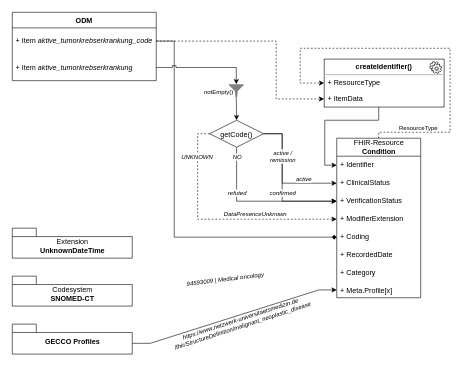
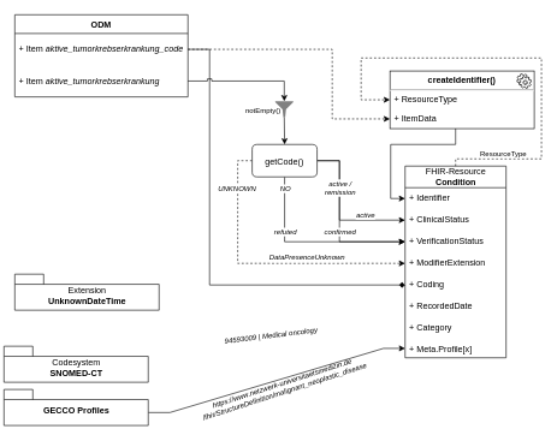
  <mxCell id="0" />
  <mxCell id="1" parent="0" />
  <mxCell id="2" style="edgeStyle=orthogonalEdgeStyle;rounded=0;orthogonalLoop=1;jettySize=auto;html=1;exitX=0.5;exitY=0;exitDx=0;exitDy=0;entryX=0;entryY=0.5;entryDx=0;entryDy=0;dashed=1;" parent="1" source="4" target="22" edge="1"><mxGeometry relative="1" as="geometry"><mxPoint x="481" y="143" as="targetPoint" /><Array as="points"><mxPoint x="631" y="220" /><mxPoint x="750" y="220" /><mxPoint x="750" y="80" /><mxPoint x="500" y="80" /><mxPoint x="500" y="138" /></Array></mxGeometry></mxCell>
  <mxCell id="3" value="ResourceType" style="edgeLabel;html=1;align=center;verticalAlign=middle;resizable=0;points=[];fontSize=10;" parent="2" vertex="1" connectable="0"><mxGeometry x="-0.886" y="-1" relative="1" as="geometry"><mxPoint x="40.5" y="-9.75" as="offset" /></mxGeometry></mxCell>
  <mxCell id="4" value="&lt;span style=&quot;font-weight: normal&quot;&gt;FHIR-Resource&lt;/span&gt;&lt;br&gt;Condition" style="swimlane;fontStyle=1;childLayout=stackLayout;horizontal=1;startSize=30;fillColor=none;horizontalStack=0;resizeParent=1;resizeParentMax=0;resizeLast=0;collapsible=1;marginBottom=0;html=1;" parent="1" vertex="1"><mxGeometry x="561" y="230" width="140" height="266" as="geometry" /></mxCell>
  <mxCell id="5" value="+ Identifier" style="text;strokeColor=none;fillColor=none;align=left;verticalAlign=top;spacingLeft=4;spacingRight=4;overflow=hidden;rotatable=0;points=[[0,0.5],[1,0.5]];portConstraint=eastwest;" parent="4" vertex="1"><mxGeometry y="30" width="140" height="30" as="geometry" /></mxCell>
  <mxCell id="6" value="+ ClinicalStatus" style="text;strokeColor=none;fillColor=none;align=left;verticalAlign=top;spacingLeft=4;spacingRight=4;overflow=hidden;rotatable=0;points=[[0,0.5],[1,0.5]];portConstraint=eastwest;" parent="4" vertex="1"><mxGeometry y="60" width="140" height="30" as="geometry" /></mxCell>
  <mxCell id="7" value="+ VerificationStatus" style="text;strokeColor=none;fillColor=none;align=left;verticalAlign=top;spacingLeft=4;spacingRight=4;overflow=hidden;rotatable=0;points=[[0,0.5],[1,0.5]];portConstraint=eastwest;" parent="4" vertex="1"><mxGeometry y="90" width="140" height="30" as="geometry" /></mxCell>
  <mxCell id="8" value="+ ModifierExtension" style="text;strokeColor=none;fillColor=none;align=left;verticalAlign=top;spacingLeft=4;spacingRight=4;overflow=hidden;rotatable=0;points=[[0,0.5],[1,0.5]];portConstraint=eastwest;" parent="4" vertex="1"><mxGeometry y="120" width="140" height="30" as="geometry" /></mxCell>
  <mxCell id="9" value="+ Coding" style="text;strokeColor=none;fillColor=none;align=left;verticalAlign=top;spacingLeft=4;spacingRight=4;overflow=hidden;rotatable=0;points=[[0,0.5],[1,0.5]];portConstraint=eastwest;" parent="4" vertex="1"><mxGeometry y="150" width="140" height="30" as="geometry" /></mxCell>
  <mxCell id="10" value="+ RecordedDate" style="text;strokeColor=none;fillColor=none;align=left;verticalAlign=top;spacingLeft=4;spacingRight=4;overflow=hidden;rotatable=0;points=[[0,0.5],[1,0.5]];portConstraint=eastwest;" parent="4" vertex="1"><mxGeometry y="180" width="140" height="30" as="geometry" /></mxCell>
  <mxCell id="11" value="+ Category" style="text;strokeColor=none;fillColor=none;align=left;verticalAlign=top;spacingLeft=4;spacingRight=4;overflow=hidden;rotatable=0;points=[[0,0.5],[1,0.5]];portConstraint=eastwest;" parent="4" vertex="1"><mxGeometry y="210" width="140" height="30" as="geometry" /></mxCell>
  <mxCell id="12" value="+ Meta.Profile[x]" style="text;strokeColor=none;fillColor=none;align=left;verticalAlign=top;spacingLeft=4;spacingRight=4;overflow=hidden;rotatable=0;points=[[0,0.5],[1,0.5]];portConstraint=eastwest;" parent="4" vertex="1"><mxGeometry y="240" width="140" height="26" as="geometry" /></mxCell>
  <mxCell id="13" value="ODM" style="swimlane;fontStyle=1;childLayout=stackLayout;horizontal=1;startSize=26;fillColor=none;horizontalStack=0;resizeParent=1;resizeParentMax=0;resizeLast=0;collapsible=1;marginBottom=0;" parent="1" vertex="1"><mxGeometry x="20" y="20" width="240" height="114" as="geometry" /></mxCell>
  <mxCell id="14" value="+ Item &lt;i&gt;aktive_tumorkrebserkrankung_code&lt;br&gt;&lt;/i&gt;" style="text;strokeColor=none;fillColor=none;align=left;verticalAlign=middle;spacingLeft=4;spacingRight=4;overflow=hidden;rotatable=0;points=[[0,0.5],[1,0.5]];portConstraint=eastwest;fontStyle=0;whiteSpace=wrap;html=1;" parent="13" vertex="1"><mxGeometry y="26" width="240" height="44" as="geometry" /></mxCell>
  <mxCell id="15" value="+ Item&amp;nbsp;&lt;i&gt;aktive_tumorkrebserkrankung&lt;/i&gt;" style="text;strokeColor=none;fillColor=none;align=left;verticalAlign=middle;spacingLeft=4;spacingRight=4;overflow=hidden;rotatable=0;points=[[0,0.5],[1,0.5]];portConstraint=eastwest;fontStyle=0;whiteSpace=wrap;html=1;" parent="13" vertex="1"><mxGeometry y="70" width="240" height="44" as="geometry" /></mxCell>
  <mxCell id="16" value="&lt;span style=&quot;font-weight: normal&quot;&gt;Extension&lt;/span&gt;&lt;br&gt;UnknownDateTime" style="shape=folder;fontStyle=1;spacingTop=10;tabWidth=40;tabHeight=14;tabPosition=left;html=1;" parent="1" vertex="1"><mxGeometry x="20" y="380" width="200" height="50" as="geometry" /></mxCell>
  <mxCell id="17" style="edgeStyle=entityRelationEdgeStyle;rounded=0;orthogonalLoop=1;jettySize=auto;html=1;exitX=0;exitY=0;exitDx=200;exitDy=32;exitPerimeter=0;entryX=0;entryY=0.5;entryDx=0;entryDy=0;startArrow=none;startFill=0;endArrow=classic;endFill=1;fontStyle=2" parent="1" source="19" target="12" edge="1"><mxGeometry relative="1" as="geometry" /></mxCell>
  <mxCell id="18" value="&lt;div&gt;&lt;font style=&quot;font-size: 10px&quot;&gt;&lt;span style=&quot;color: rgb(0 , 0 , 0) ; font-weight: 400 ; letter-spacing: normal ; text-align: center ; text-indent: 0px ; text-transform: none ; word-spacing: 0px ; display: inline ; float: none ; font-size: 10px&quot;&gt;https://www.netzwerk-universitaetsmedizin.de&lt;br&gt;&lt;/span&gt;&lt;/font&gt;&lt;font style=&quot;font-size: 10px&quot;&gt;&lt;span style=&quot;color: rgb(0 , 0 , 0) ; font-weight: 400 ; letter-spacing: normal ; text-align: center ; text-indent: 0px ; text-transform: none ; word-spacing: 0px ; display: inline ; float: none ; font-size: 10px&quot;&gt;/&lt;/span&gt;&lt;span style=&quot;color: rgb(0 , 0 , 0) ; font-weight: 400 ; letter-spacing: normal ; text-align: center ; text-indent: 0px ; text-transform: none ; word-spacing: 0px ; display: inline ; float: none ; font-size: 10px&quot;&gt;fhir/StructureDefinition/malignant_neoplastic_disease&lt;/span&gt;&lt;/font&gt;&lt;/div&gt;" style="edgeLabel;html=1;align=center;verticalAlign=middle;resizable=0;points=[];fontSize=10;rotation=342;fontStyle=2;fontFamily=Helvetica;labelBackgroundColor=none;" parent="17" vertex="1" connectable="0"><mxGeometry x="-0.262" y="-1" relative="1" as="geometry"><mxPoint x="54.99" y="-5.88" as="offset" /></mxGeometry></mxCell>
- <mxCell id="19" value="GECCO Profiles" style="shape=folder;fontStyle=1;spacingTop=10;tabWidth=40;tabHeight=14;tabPosition=left;html=1;" parent="1" vertex="1"><mxGeometry x="20" y="540" width="200" height="50" as="geometry" /></mxCell>
+ <mxCell id="19" value="GECCO Profiles" style="shape=folder;fontStyle=1;spacingTop=10;tabWidth=40;tabHeight=14;tabPosition=left;html=1;" parent="1" vertex="1"><mxGeometry x="5" y="540" width="200" height="50" as="geometry" /></mxCell>
  <mxCell id="20" value="&lt;p style=&quot;margin: 0px ; margin-top: 6px ; text-align: center&quot;&gt;&lt;b&gt;createIdentifier()&lt;/b&gt;&lt;/p&gt;&lt;hr&gt;&lt;p style=&quot;margin: 0px ; margin-left: 8px&quot;&gt;&lt;span style=&quot;color: rgba(0 , 0 , 0 , 0) ; font-family: monospace ; font-size: 0px&quot;&gt;%3CmxGraphModel%3E%3Croot%3E%3CmxCell%20id%3D%220%22%2F%3E%3CmxCell%20id%3D%221%22%20parent%3D%220%22%2F%3E%3CmxCell%20id%3D%222%22%20value%3D%22%2B%20Id%22%20style%3D%22text%3BstrokeColor%3Dnone%3BfillColor%3Dnone%3Balign%3Dleft%3BverticalAlign%3Dtop%3BspacingLeft%3D4%3BspacingRight%3D4%3Boverflow%3Dhidden%3Brotatable%3D0%3Bpoints%3D%5B%5B0%2C0.5%5D%2C%5B1%2C0.5%5D%5D%3BportConstraint%3Deastwest%3B%22%20vertex%3D%221%22%20parent%3D%221%22%3E%3CmxGeometry%20x%3D%22520%22%20y%3D%22270%22%20width%3D%22140%22%20height%3D%2230%22%20as%3D%22geometry%22%2F%3E%3C%2FmxCell%3E%3CmxCell%20id%3D%223%22%20value%3D%22%2B%20Identifier%22%20style%3D%22text%3BstrokeColor%3Dnone%3BfillColor%3Dnone%3Balign%3Dleft%3BverticalAlign%3Dtop%3BspacingLeft%3D4%3BspacingRight%3D4%3Boverflow%3Dhidden%3Brotatable%3D0%3Bpoints%3D%5B%5B0%2C0.5%5D%2C%5B1%2C0.5%5D%5D%3BportConstraint%3Deastwest%3B%22%20vertex%3D%221%22%20parent%3D%221%22%3E%3CmxGeometry%20x%3D%22520%22%20y%3D%22300%22%20width%3D%22140%22%20height%3D%2230%22%20as%3D%22geometry%22%2F%3E%3C%2FmxCell%3E%3C%2Froot%3E%3C%2FmxGraphModel%3E&lt;/span&gt;&lt;br&gt;&lt;/p&gt;" style="align=left;overflow=fill;html=1;dropTarget=0;labelBorderColor=none;" parent="1" vertex="1"><mxGeometry x="540" y="98" width="200" height="80" as="geometry" /></mxCell>
  <mxCell id="21" value="" style="shape=mxgraph.bpmn.service_task;html=1;outlineConnect=0;fontFamily=Helvetica;fontSize=12;fontColor=#000000;align=center;strokeColor=#000000;fillColor=#ffffff;" parent="20" vertex="1"><mxGeometry x="1" width="20" height="20" relative="1" as="geometry"><mxPoint x="-24" y="4" as="offset" /></mxGeometry></mxCell>
  <mxCell id="22" value="+ ResourceType" style="text;strokeColor=none;fillColor=none;align=left;verticalAlign=top;spacingLeft=4;spacingRight=4;overflow=hidden;rotatable=0;points=[[0,0.5],[1,0.5]];portConstraint=eastwest;" parent="1" vertex="1"><mxGeometry x="540" y="124.5" width="200" height="27" as="geometry" /></mxCell>
  <mxCell id="23" value="+ ItemData" style="text;strokeColor=none;fillColor=none;align=left;verticalAlign=top;spacingLeft=4;spacingRight=4;overflow=hidden;rotatable=0;points=[[0,0.5],[1,0.5]];portConstraint=eastwest;" parent="1" vertex="1"><mxGeometry x="540" y="151" width="200" height="27" as="geometry" /></mxCell>
- <mxCell id="24" value="&lt;span style=&quot;font-weight: normal&quot;&gt;Codesystem&lt;/span&gt;&lt;br&gt;SNOMED-CT" style="shape=folder;fontStyle=1;spacingTop=10;tabWidth=40;tabHeight=14;tabPosition=left;html=1;" parent="1" vertex="1"><mxGeometry x="20" y="460" width="200" height="50" as="geometry" /></mxCell>
+ <mxCell id="24" value="&lt;span style=&quot;font-weight: normal&quot;&gt;Codesystem&lt;/span&gt;&lt;br&gt;SNOMED-CT" style="shape=folder;fontStyle=1;spacingTop=10;tabWidth=40;tabHeight=14;tabPosition=left;html=1;" parent="1" vertex="1"><mxGeometry x="5" y="480" width="200" height="50" as="geometry" /></mxCell>
  <mxCell id="25" value="&lt;div&gt;&lt;span style=&quot;font-size: 10px&quot;&gt;94593009 | Medical oncology&lt;/span&gt;&lt;/div&gt;" style="text;html=1;align=center;verticalAlign=middle;resizable=0;points=[];autosize=1;rotation=353;fontFamily=Helvetica;fontStyle=2" parent="1" vertex="1"><mxGeometry x="300" y="455" width="150" height="20" as="geometry" /></mxCell>
  <mxCell id="26" style="edgeStyle=orthogonalEdgeStyle;rounded=0;orthogonalLoop=1;jettySize=auto;html=1;exitX=0.5;exitY=1;exitDx=0;exitDy=0;exitPerimeter=0;entryX=0.5;entryY=0;entryDx=0;entryDy=0;" parent="1" source="27" target="39" edge="1"><mxGeometry relative="1" as="geometry" /></mxCell>
  <mxCell id="27" value="" style="aspect=fixed;pointerEvents=1;shadow=0;dashed=0;html=1;strokeColor=none;labelPosition=center;verticalLabelPosition=bottom;verticalAlign=top;align=center;shape=mxgraph.mscae.enterprise.filter;fillColor=#808080;" parent="1" vertex="1"><mxGeometry x="381" y="140" width="25" height="22.5" as="geometry" /></mxCell>
  <mxCell id="28" style="rounded=0;orthogonalLoop=1;jettySize=auto;html=1;exitX=0.5;exitY=1;exitDx=0;exitDy=0;edgeStyle=orthogonalEdgeStyle;entryX=0;entryY=0.5;entryDx=0;entryDy=0;" parent="1" source="39" target="7" edge="1"><mxGeometry relative="1" as="geometry"><mxPoint x="448" y="389" as="targetPoint" /><mxPoint x="331" y="449" as="sourcePoint" /></mxGeometry></mxCell>
  <mxCell id="29" value="NO" style="edgeLabel;html=1;align=center;verticalAlign=middle;resizable=0;points=[];fontStyle=2;fontSize=10;" parent="28" vertex="1" connectable="0"><mxGeometry x="-0.511" relative="1" as="geometry"><mxPoint y="-48.0" as="offset" /></mxGeometry></mxCell>
  <mxCell id="30" value="&lt;i style=&quot;font-size: 10px;&quot;&gt;refuted&lt;/i&gt;" style="edgeLabel;html=1;align=center;verticalAlign=middle;resizable=0;points=[];fontSize=10;" parent="28" vertex="1" connectable="0"><mxGeometry x="-0.37" relative="1" as="geometry"><mxPoint y="-6.0" as="offset" /></mxGeometry></mxCell>
  <mxCell id="31" style="rounded=0;orthogonalLoop=1;jettySize=auto;html=1;exitX=0;exitY=0.5;exitDx=0;exitDy=0;edgeStyle=orthogonalEdgeStyle;dashed=1;" parent="1" source="39" target="8" edge="1"><mxGeometry relative="1" as="geometry"><mxPoint x="403" y="399" as="targetPoint" /><mxPoint x="251" y="369" as="sourcePoint" /></mxGeometry></mxCell>
  <mxCell id="32" value="UNKNOWN" style="edgeLabel;html=1;align=center;verticalAlign=middle;resizable=0;points=[];fontStyle=2;fontSize=10;" parent="31" vertex="1" connectable="0"><mxGeometry x="-0.547" y="2" relative="1" as="geometry"><mxPoint x="-3.51" y="-31.5" as="offset" /></mxGeometry></mxCell>
  <mxCell id="33" value="DataPresenceUnknown" style="edgeLabel;html=1;align=center;verticalAlign=middle;resizable=0;points=[];fontStyle=2;fontSize=10;" parent="31" vertex="1" connectable="0"><mxGeometry x="0.198" y="-1" relative="1" as="geometry"><mxPoint x="22.05" y="-9.03" as="offset" /></mxGeometry></mxCell>
  <mxCell id="34" style="edgeStyle=orthogonalEdgeStyle;rounded=0;orthogonalLoop=1;jettySize=auto;html=1;exitX=1;exitY=0.5;exitDx=0;exitDy=0;entryX=0;entryY=0.5;entryDx=0;entryDy=0;" parent="1" source="39" target="6" edge="1"><mxGeometry relative="1" as="geometry"><mxPoint x="470" y="349" as="targetPoint" /><Array as="points"><mxPoint x="470" y="223" /><mxPoint x="470" y="305" /></Array></mxGeometry></mxCell>
  <mxCell id="35" value="&lt;i style=&quot;font-size: 10px;&quot;&gt;active&lt;br style=&quot;font-size: 10px;&quot;&gt;&lt;/i&gt;" style="edgeLabel;html=1;align=center;verticalAlign=middle;resizable=0;points=[];fontSize=10;" parent="34" vertex="1" connectable="0"><mxGeometry x="0.447" y="2" relative="1" as="geometry"><mxPoint x="0.62" y="-6" as="offset" /></mxGeometry></mxCell>
  <mxCell id="36" style="edgeStyle=orthogonalEdgeStyle;rounded=0;orthogonalLoop=1;jettySize=auto;html=1;exitX=1;exitY=0.5;exitDx=0;exitDy=0;entryX=0;entryY=0.5;entryDx=0;entryDy=0;" parent="1" source="39" target="7" edge="1"><mxGeometry relative="1" as="geometry"><Array as="points"><mxPoint x="470" y="223" /><mxPoint x="470" y="335" /></Array></mxGeometry></mxCell>
  <mxCell id="37" value="active /&lt;br&gt;remission" style="edgeLabel;html=1;align=center;verticalAlign=middle;resizable=0;points=[];fontStyle=2;fontSize=10;" parent="36" vertex="1" connectable="0"><mxGeometry x="-0.409" relative="1" as="geometry"><mxPoint y="-0.6" as="offset" /></mxGeometry></mxCell>
  <mxCell id="38" value="&lt;i style=&quot;font-size: 10px;&quot;&gt;confirmed&lt;/i&gt;" style="edgeLabel;html=1;align=center;verticalAlign=middle;resizable=0;points=[];fontSize=10;" parent="36" vertex="1" connectable="0"><mxGeometry x="0.039" y="1" relative="1" as="geometry"><mxPoint x="-1" y="7.2" as="offset" /></mxGeometry></mxCell>
- <mxCell id="39" value="&lt;p style=&quot;line-height: 100%&quot;&gt;getCode()&lt;/p&gt;" style="rhombus;whiteSpace=wrap;html=1;aspect=fixed;verticalAlign=middle;" parent="1" vertex="1"><mxGeometry x="349" y="200" width="90" height="45" as="geometry" /></mxCell>
+ <mxCell id="39" value="&lt;p style=&quot;line-height: 100%&quot;&gt;getCode()&lt;/p&gt;" style="whiteSpace=wrap;html=1;aspect=fixed;verticalAlign=middle;rounded=1;" parent="1" vertex="1"><mxGeometry x="349" y="200" width="90" height="45" as="geometry" /></mxCell>
  <mxCell id="40" style="edgeStyle=orthogonalEdgeStyle;rounded=0;orthogonalLoop=1;jettySize=auto;html=1;exitX=1;exitY=0.5;exitDx=0;exitDy=0;entryX=0;entryY=0.5;entryDx=0;entryDy=0;dashed=1;" parent="1" source="14" target="23" edge="1"><mxGeometry relative="1" as="geometry"><Array as="points"><mxPoint x="460" y="68" /><mxPoint x="460" y="165" /><mxPoint x="540" y="165" /></Array></mxGeometry></mxCell>
  <mxCell id="41" style="rounded=0;orthogonalLoop=1;jettySize=auto;html=1;exitX=1;exitY=0.5;exitDx=0;exitDy=0;entryX=0;entryY=0.5;entryDx=0;entryDy=0;edgeStyle=orthogonalEdgeStyle;jumpStyle=sharp;endArrow=diamond;" parent="1" source="14" target="9" edge="1"><mxGeometry relative="1" as="geometry"><Array as="points"><mxPoint x="290" y="68" /><mxPoint x="290" y="395" /></Array></mxGeometry></mxCell>
  <mxCell id="42" style="edgeStyle=orthogonalEdgeStyle;rounded=0;jumpStyle=sharp;orthogonalLoop=1;jettySize=auto;html=1;exitX=0;exitY=0.5;exitDx=0;exitDy=0;startArrow=classic;startFill=1;endArrow=none;endFill=0;" parent="1" source="5" target="20" edge="1"><mxGeometry relative="1" as="geometry"><Array as="points"><mxPoint x="541" y="275" /><mxPoint x="541" y="200" /><mxPoint x="631" y="200" /></Array></mxGeometry></mxCell>
  <mxCell id="43" style="edgeStyle=orthogonalEdgeStyle;rounded=0;jumpStyle=sharp;orthogonalLoop=1;jettySize=auto;html=1;exitX=1;exitY=0.5;exitDx=0;exitDy=0;entryX=0.5;entryY=0;entryDx=0;entryDy=0;entryPerimeter=0;startArrow=none;startFill=0;endArrow=classic;endFill=1;" parent="1" source="15" target="27" edge="1"><mxGeometry relative="1" as="geometry" /></mxCell>
  <mxCell id="44" value="&lt;font style=&quot;font-size: 10px;&quot;&gt;notEmpty()&lt;/font&gt;" style="text;html=1;align=center;verticalAlign=middle;resizable=0;points=[];autosize=1;fontSize=10;" parent="1" vertex="1"><mxGeometry x="334" y="142.5" width="60" height="20" as="geometry" /></mxCell>
